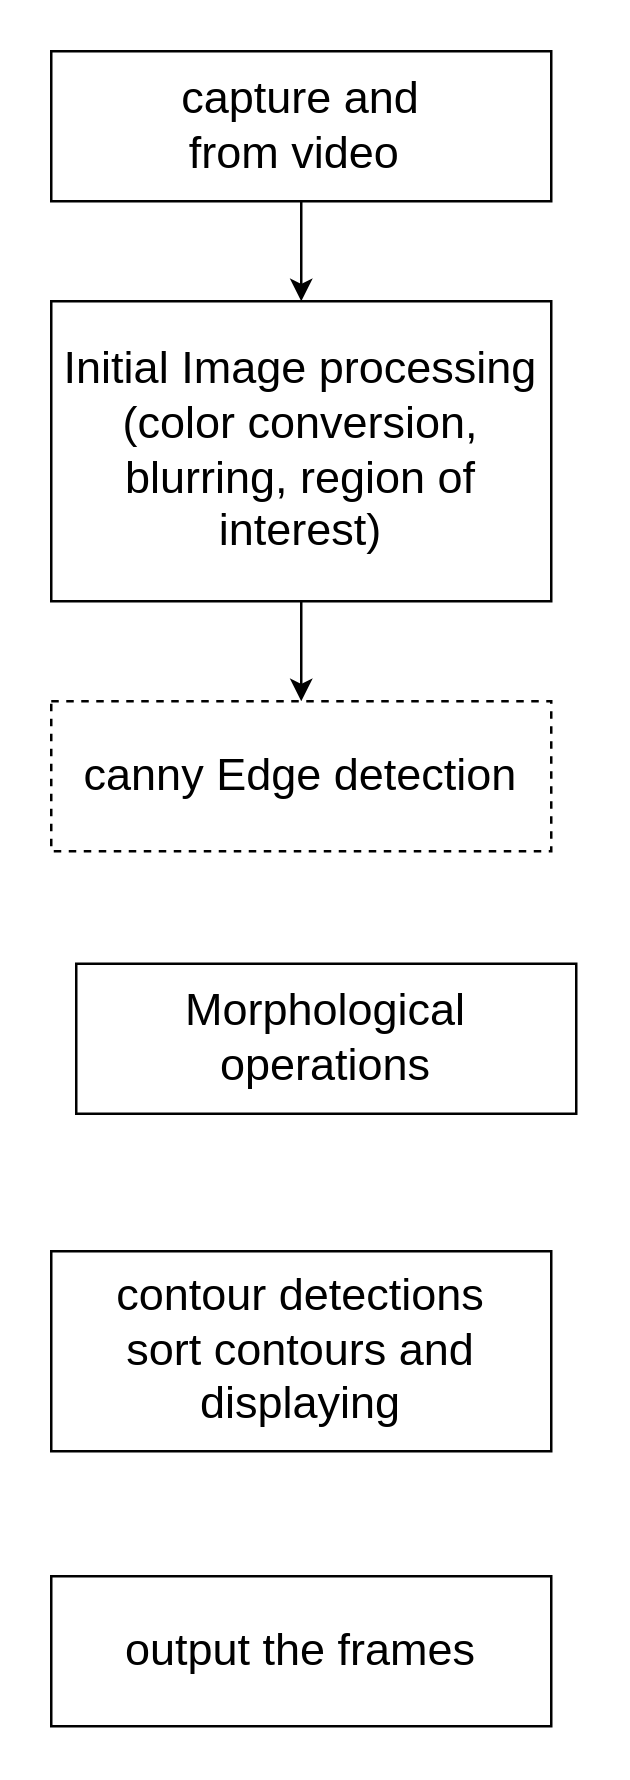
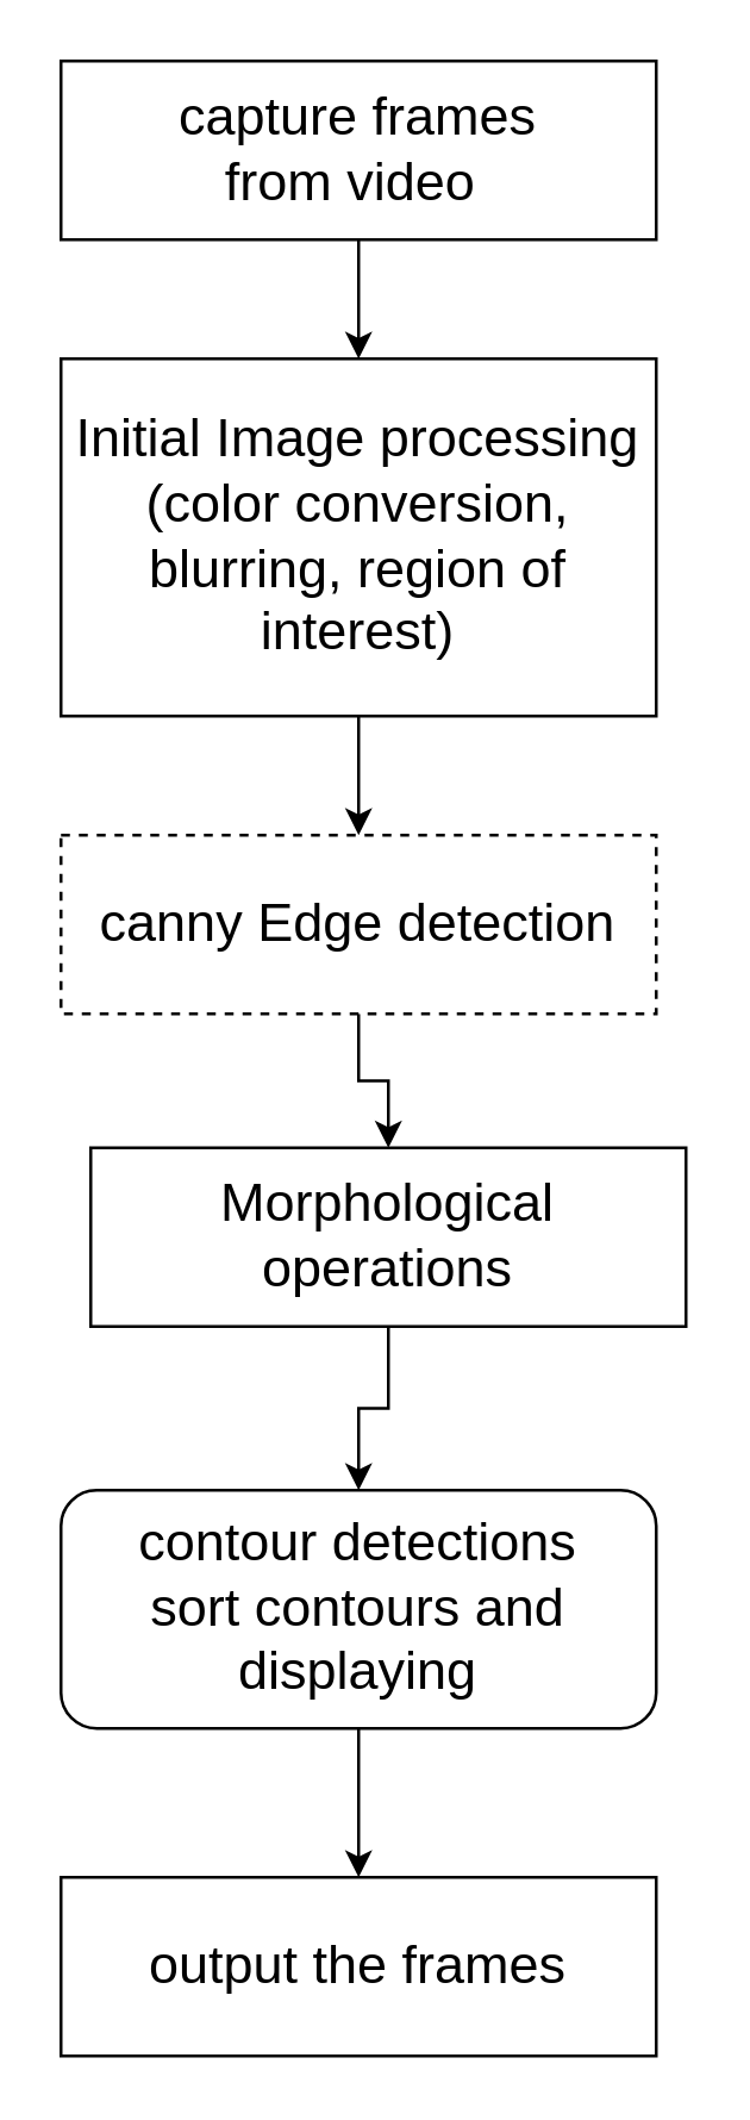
  <mxCell id="0" />
  <mxCell id="1" parent="0" />
  <mxCell id="2" style="edgeStyle=orthogonalEdgeStyle;rounded=0;orthogonalLoop=1;jettySize=auto;html=1;entryX=0.5;entryY=0;entryDx=0;entryDy=0;fontSize=18;" edge="1" parent="1" source="3" target="5"><mxGeometry relative="1" as="geometry" /></mxCell>
- <mxCell id="3" value="&lt;font style=&quot;font-size: 18px;&quot;&gt;capture and &lt;br&gt;from video&amp;nbsp;&lt;/font&gt;" style="rounded=0;whiteSpace=wrap;html=1;" vertex="1" parent="1"><mxGeometry x="20" y="20" width="200" height="60" as="geometry" /></mxCell>
+ <mxCell id="3" value="&lt;font style=&quot;font-size: 18px;&quot;&gt;capture frames &lt;br&gt;from video&amp;nbsp;&lt;/font&gt;" style="rounded=0;whiteSpace=wrap;html=1;" vertex="1" parent="1"><mxGeometry x="20" y="20" width="200" height="60" as="geometry" /></mxCell>
  <mxCell id="4" value="" style="edgeStyle=orthogonalEdgeStyle;rounded=0;orthogonalLoop=1;jettySize=auto;html=1;fontSize=18;" edge="1" parent="1" source="5" target="7"><mxGeometry relative="1" as="geometry" /></mxCell>
  <mxCell id="5" value="Initial Image processing&lt;br&gt;(color conversion, blurring, region of interest)" style="rounded=0;whiteSpace=wrap;html=1;fontSize=18;" vertex="1" parent="1"><mxGeometry x="20" y="120" width="200" height="120" as="geometry" /></mxCell>
+ <mxCell id="6" value="" style="edgeStyle=orthogonalEdgeStyle;rounded=0;orthogonalLoop=1;jettySize=auto;html=1;fontSize=18;" edge="1" parent="1" source="7" target="9"><mxGeometry relative="1" as="geometry" /></mxCell>
  <mxCell id="7" value="canny Edge detection" style="rounded=0;whiteSpace=wrap;html=1;fontSize=18;dashed=1;" vertex="1" parent="1"><mxGeometry x="20" y="280" width="200" height="60" as="geometry" /></mxCell>
+ <mxCell id="8" value="" style="edgeStyle=orthogonalEdgeStyle;rounded=0;orthogonalLoop=1;jettySize=auto;html=1;fontSize=18;" edge="1" parent="1" source="9" target="11"><mxGeometry relative="1" as="geometry" /></mxCell>
  <mxCell id="9" value="Morphological operations" style="rounded=0;whiteSpace=wrap;html=1;fontSize=18;" vertex="1" parent="1"><mxGeometry x="30" y="385" width="200" height="60" as="geometry" /></mxCell>
- <mxCell id="11" value="contour detections&lt;br&gt;sort contours and displaying" style="rounded=0;whiteSpace=wrap;html=1;fontSize=18;" vertex="1" parent="1"><mxGeometry x="20" y="500" width="200" height="80" as="geometry" /></mxCell>
+ <mxCell id="10" value="" style="edgeStyle=orthogonalEdgeStyle;rounded=0;orthogonalLoop=1;jettySize=auto;html=1;fontSize=18;" edge="1" parent="1" source="11" target="12"><mxGeometry relative="1" as="geometry" /></mxCell>
+ <mxCell id="11" value="contour detections&lt;br&gt;sort contours and displaying" style="whiteSpace=wrap;html=1;fontSize=18;rounded=1;" vertex="1" parent="1"><mxGeometry x="20" y="500" width="200" height="80" as="geometry" /></mxCell>
  <mxCell id="12" value="output the frames" style="rounded=0;whiteSpace=wrap;html=1;fontSize=18;" vertex="1" parent="1"><mxGeometry x="20" y="630" width="200" height="60" as="geometry" /></mxCell>
